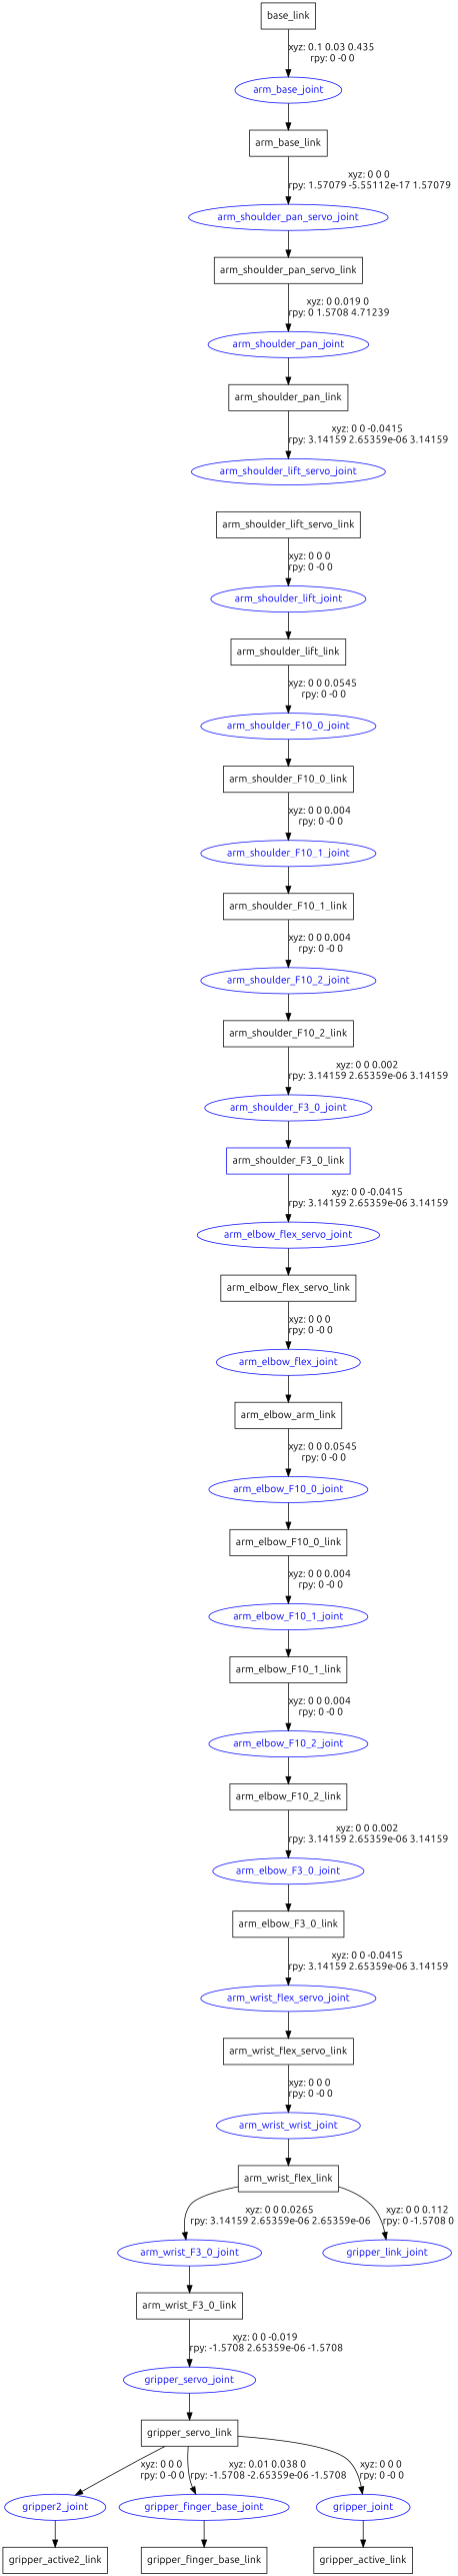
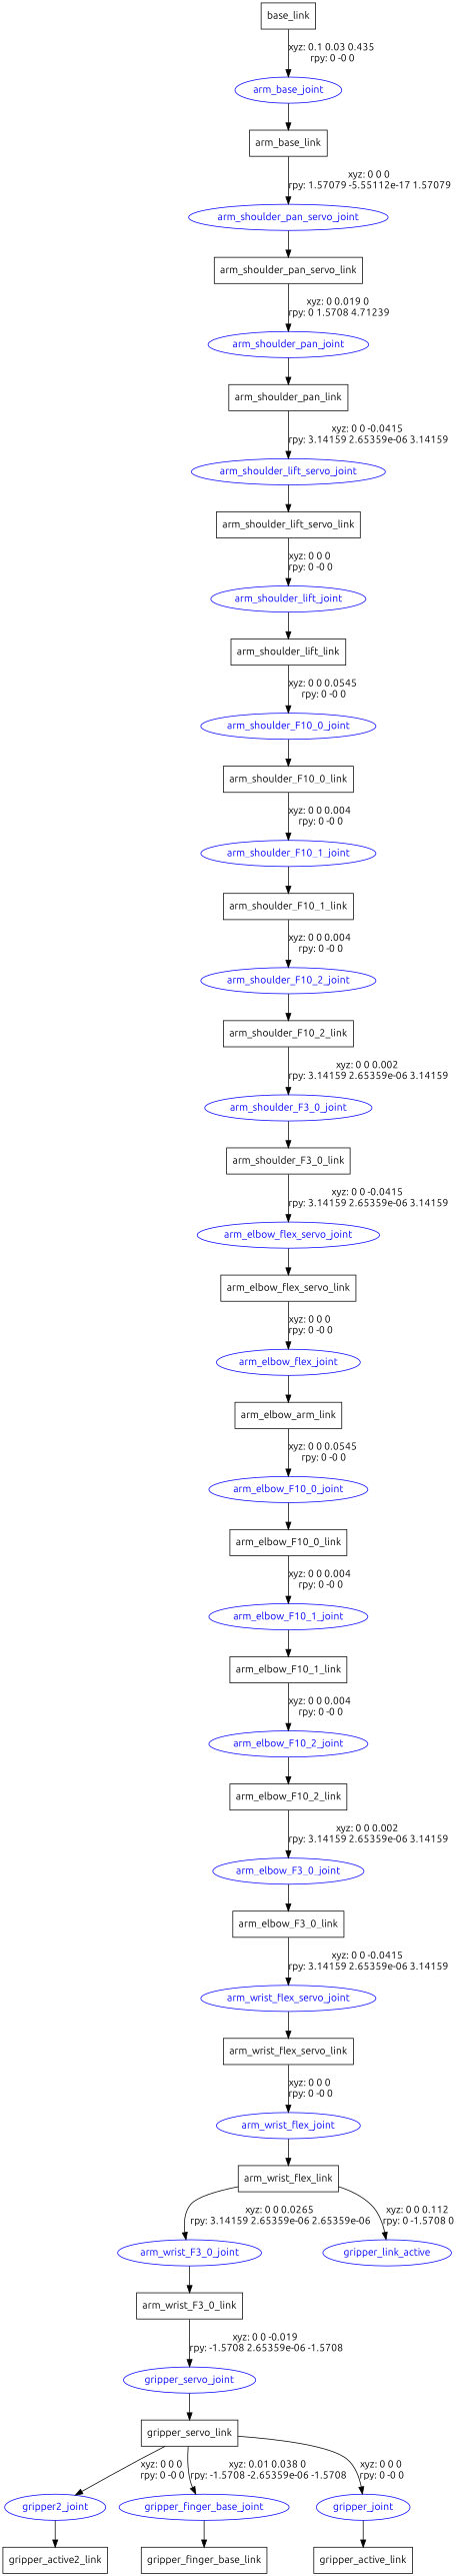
  digraph {
    fontname=Ubuntu
    node [fontname=Ubuntu shape=box]
    edge [fontname=Ubuntu]
    n1 [label=base_link]
    arm_base_joint [color=blue fontcolor=blue shape=ellipse]
    n3 [label=arm_base_link]
    arm_shoulder_pan_servo_joint [color=blue fontcolor=blue shape=ellipse]
    n5 [label=arm_shoulder_pan_servo_link]
    arm_shoulder_pan_joint [color=blue fontcolor=blue shape=ellipse]
    n7 [label=arm_shoulder_pan_link]
    arm_shoulder_lift_servo_joint [color=blue fontcolor=blue shape=ellipse]
    n9 [label=arm_shoulder_lift_servo_link]
    arm_shoulder_lift_joint [color=blue fontcolor=blue shape=ellipse]
    n11 [label=arm_shoulder_lift_link]
    arm_shoulder_F10_0_joint [color=blue fontcolor=blue shape=ellipse]
    n13 [label=arm_shoulder_F10_0_link]
    arm_shoulder_F10_1_joint [color=blue fontcolor=blue shape=ellipse]
    n15 [label=arm_shoulder_F10_1_link]
    arm_shoulder_F10_2_joint [color=blue fontcolor=blue shape=ellipse]
    n17 [label=arm_shoulder_F10_2_link]
    arm_shoulder_F3_0_joint [color=blue fontcolor=blue shape=ellipse]
-   n19 [label=arm_shoulder_F3_0_link color=blue]
+   n19 [label=arm_shoulder_F3_0_link]
    arm_elbow_flex_servo_joint [color=blue fontcolor=blue shape=ellipse]
    n21 [label=arm_elbow_flex_servo_link]
    arm_elbow_flex_joint [color=blue fontcolor=blue shape=ellipse]
    n23 [label=arm_elbow_arm_link]
    arm_elbow_F10_0_joint [color=blue fontcolor=blue shape=ellipse]
    n25 [label=arm_elbow_F10_0_link]
    arm_elbow_F10_1_joint [color=blue fontcolor=blue shape=ellipse]
    n27 [label=arm_elbow_F10_1_link]
    arm_elbow_F10_2_joint [color=blue fontcolor=blue shape=ellipse]
    n29 [label=arm_elbow_F10_2_link]
    arm_elbow_F3_0_joint [color=blue fontcolor=blue shape=ellipse]
    n31 [label=arm_elbow_F3_0_link]
    arm_wrist_flex_servo_joint [color=blue fontcolor=blue shape=ellipse]
    n33 [label=arm_wrist_flex_servo_link]
-   arm_wrist_flex_joint [color=blue fontcolor=blue shape=ellipse label=arm_wrist_wrist_joint]
+   arm_wrist_flex_joint [color=blue fontcolor=blue shape=ellipse]
    n35 [label=arm_wrist_flex_link]
    arm_wrist_F3_0_joint [color=blue fontcolor=blue shape=ellipse]
-   gripper_link_joint [color=blue fontcolor=blue shape=ellipse]
+   gripper_link_joint [color=blue fontcolor=blue shape=ellipse label=gripper_link_active]
    n38 [label=arm_wrist_F3_0_link]
    gripper_servo_joint [color=blue fontcolor=blue shape=ellipse]
    n40 [label=gripper_servo_link]
    gripper2_joint [color=blue fontcolor=blue shape=ellipse]
    gripper_finger_base_joint [color=blue fontcolor=blue shape=ellipse]
    gripper_joint [color=blue fontcolor=blue shape=ellipse]
    n44 [label=gripper_active2_link]
    n45 [label=gripper_finger_base_link]
    n46 [label=gripper_active_link]
    n1 -> arm_base_joint [label="xyz: 0.1 0.03 0.435 \nrpy: 0 -0 0"]
    arm_base_joint -> n3
    n3 -> arm_shoulder_pan_servo_joint [label="xyz: 0 0 0 \nrpy: 1.57079 -5.55112e-17 1.57079"]
    arm_shoulder_pan_servo_joint -> n5
    n5 -> arm_shoulder_pan_joint [label="xyz: 0 0.019 0 \nrpy: 0 1.5708 4.71239"]
    arm_shoulder_pan_joint -> n7
    n7 -> arm_shoulder_lift_servo_joint [label="xyz: 0 0 -0.0415 \nrpy: 3.14159 2.65359e-06 3.14159"]
+   arm_shoulder_lift_servo_joint -> n9
    n9 -> arm_shoulder_lift_joint [label="xyz: 0 0 0 \nrpy: 0 -0 0"]
    arm_shoulder_lift_joint -> n11
    n11 -> arm_shoulder_F10_0_joint [label="xyz: 0 0 0.0545 \nrpy: 0 -0 0"]
    arm_shoulder_F10_0_joint -> n13
    n13 -> arm_shoulder_F10_1_joint [label="xyz: 0 0 0.004 \nrpy: 0 -0 0"]
    arm_shoulder_F10_1_joint -> n15
    n15 -> arm_shoulder_F10_2_joint [label="xyz: 0 0 0.004 \nrpy: 0 -0 0"]
    arm_shoulder_F10_2_joint -> n17
    n17 -> arm_shoulder_F3_0_joint [label="xyz: 0 0 0.002 \nrpy: 3.14159 2.65359e-06 3.14159"]
    arm_shoulder_F3_0_joint -> n19
    n19 -> arm_elbow_flex_servo_joint [label="xyz: 0 0 -0.0415 \nrpy: 3.14159 2.65359e-06 3.14159"]
    arm_elbow_flex_servo_joint -> n21
    n21 -> arm_elbow_flex_joint [label="xyz: 0 0 0 \nrpy: 0 -0 0"]
    arm_elbow_flex_joint -> n23
    n23 -> arm_elbow_F10_0_joint [label="xyz: 0 0 0.0545 \nrpy: 0 -0 0"]
    arm_elbow_F10_0_joint -> n25
    n25 -> arm_elbow_F10_1_joint [label="xyz: 0 0 0.004 \nrpy: 0 -0 0"]
    arm_elbow_F10_1_joint -> n27
    n27 -> arm_elbow_F10_2_joint [label="xyz: 0 0 0.004 \nrpy: 0 -0 0"]
    arm_elbow_F10_2_joint -> n29
    n29 -> arm_elbow_F3_0_joint [label="xyz: 0 0 0.002 \nrpy: 3.14159 2.65359e-06 3.14159"]
    arm_elbow_F3_0_joint -> n31
    n31 -> arm_wrist_flex_servo_joint [label="xyz: 0 0 -0.0415 \nrpy: 3.14159 2.65359e-06 3.14159"]
    arm_wrist_flex_servo_joint -> n33
    n33 -> arm_wrist_flex_joint [label="xyz: 0 0 0 \nrpy: 0 -0 0"]
    arm_wrist_flex_joint -> n35
    n35 -> arm_wrist_F3_0_joint [label="xyz: 0 0 0.0265 \nrpy: 3.14159 2.65359e-06 2.65359e-06"]
    n35 -> gripper_link_joint [label="xyz: 0 0 0.112 \nrpy: 0 -1.5708 0"]
    arm_wrist_F3_0_joint -> n38
    n38 -> gripper_servo_joint [label="xyz: 0 0 -0.019 \nrpy: -1.5708 2.65359e-06 -1.5708"]
    gripper_servo_joint -> n40
    n40 -> gripper2_joint [label="xyz: 0 0 0 \nrpy: 0 -0 0"]
    n40 -> gripper_finger_base_joint [label="xyz: 0.01 0.038 0 \nrpy: -1.5708 -2.65359e-06 -1.5708"]
    n40 -> gripper_joint [label="xyz: 0 0 0 \nrpy: 0 -0 0"]
    gripper2_joint -> n44
    gripper_finger_base_joint -> n45
    gripper_joint -> n46
  }
